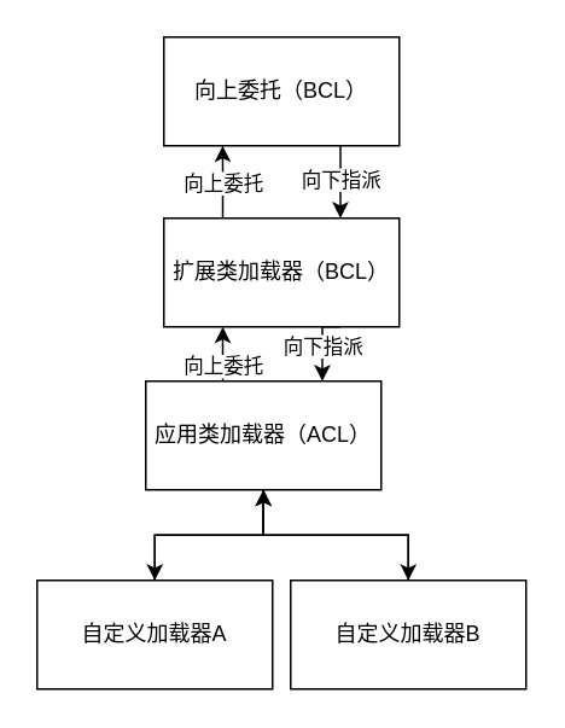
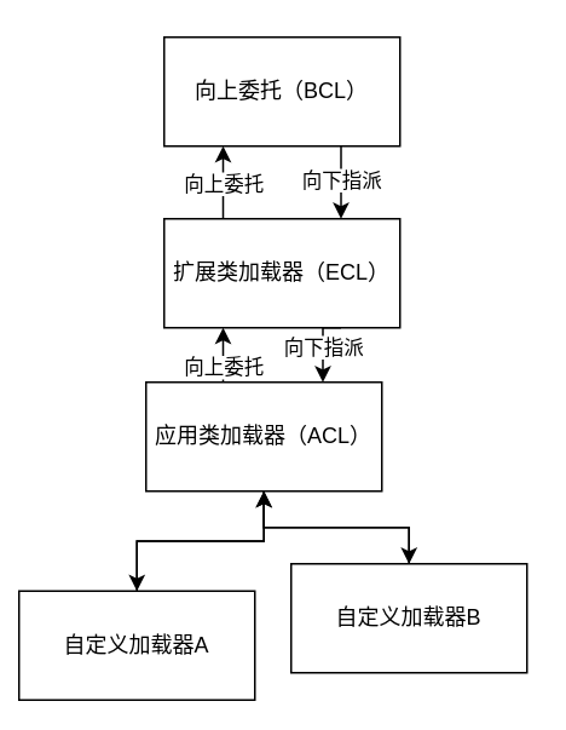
  <mxCell id="0" />
  <mxCell id="1" parent="0" />
  <mxCell id="2" style="edgeStyle=orthogonalEdgeStyle;rounded=0;orthogonalLoop=1;jettySize=auto;html=1;exitX=0.75;exitY=1;exitDx=0;exitDy=0;entryX=0.75;entryY=0;entryDx=0;entryDy=0;" edge="1" parent="1" source="4" target="9"><mxGeometry relative="1" as="geometry" /></mxCell>
  <mxCell id="3" value="向下指派" style="edgeLabel;html=1;align=center;verticalAlign=middle;resizable=0;points=[];" vertex="1" connectable="0" parent="2"><mxGeometry x="-0.1" relative="1" as="geometry"><mxPoint as="offset" /></mxGeometry></mxCell>
  <mxCell id="4" value="向上委托（BCL）" style="rounded=0;whiteSpace=wrap;html=1;" vertex="1" parent="1"><mxGeometry x="90" y="20" width="130" height="60" as="geometry" /></mxCell>
  <mxCell id="5" style="edgeStyle=orthogonalEdgeStyle;rounded=0;orthogonalLoop=1;jettySize=auto;html=1;exitX=0.25;exitY=0;exitDx=0;exitDy=0;entryX=0.25;entryY=1;entryDx=0;entryDy=0;" edge="1" parent="1" source="9" target="4"><mxGeometry relative="1" as="geometry" /></mxCell>
  <mxCell id="6" value="向上委托" style="edgeLabel;html=1;align=center;verticalAlign=middle;resizable=0;points=[];" vertex="1" connectable="0" parent="5"><mxGeometry y="1" relative="1" as="geometry"><mxPoint x="1" as="offset" /></mxGeometry></mxCell>
  <mxCell id="7" style="edgeStyle=orthogonalEdgeStyle;rounded=0;orthogonalLoop=1;jettySize=auto;html=1;exitX=0.75;exitY=1;exitDx=0;exitDy=0;entryX=0.75;entryY=0;entryDx=0;entryDy=0;" edge="1" parent="1" source="9" target="14"><mxGeometry relative="1" as="geometry" /></mxCell>
  <mxCell id="8" value="向下指派" style="edgeLabel;html=1;align=center;verticalAlign=middle;resizable=0;points=[];" vertex="1" connectable="0" parent="7"><mxGeometry x="-0.007" relative="1" as="geometry"><mxPoint as="offset" /></mxGeometry></mxCell>
- <mxCell id="9" value="扩展类加载器（BCL）" style="rounded=0;whiteSpace=wrap;html=1;" vertex="1" parent="1"><mxGeometry x="90" y="120" width="130" height="60" as="geometry" /></mxCell>
+ <mxCell id="9" value="扩展类加载器（ECL）" style="rounded=0;whiteSpace=wrap;html=1;" vertex="1" parent="1"><mxGeometry x="90" y="120" width="130" height="60" as="geometry" /></mxCell>
  <mxCell id="10" style="edgeStyle=orthogonalEdgeStyle;rounded=0;orthogonalLoop=1;jettySize=auto;html=1;exitX=0.25;exitY=0;exitDx=0;exitDy=0;entryX=0.25;entryY=1;entryDx=0;entryDy=0;" edge="1" parent="1" source="14" target="9"><mxGeometry relative="1" as="geometry" /></mxCell>
  <mxCell id="11" value="向上委托" style="edgeLabel;html=1;align=center;verticalAlign=middle;resizable=0;points=[];" vertex="1" connectable="0" parent="10"><mxGeometry x="-0.05" y="1" relative="1" as="geometry"><mxPoint x="1" as="offset" /></mxGeometry></mxCell>
  <mxCell id="12" style="edgeStyle=orthogonalEdgeStyle;rounded=0;orthogonalLoop=1;jettySize=auto;html=1;exitX=0.5;exitY=1;exitDx=0;exitDy=0;entryX=0.5;entryY=0;entryDx=0;entryDy=0;" edge="1" parent="1" source="14" target="16"><mxGeometry relative="1" as="geometry" /></mxCell>
  <mxCell id="13" style="edgeStyle=orthogonalEdgeStyle;rounded=0;orthogonalLoop=1;jettySize=auto;html=1;exitX=0.5;exitY=1;exitDx=0;exitDy=0;entryX=0.5;entryY=0;entryDx=0;entryDy=0;" edge="1" parent="1" source="14" target="18"><mxGeometry relative="1" as="geometry" /></mxCell>
  <mxCell id="14" value="应用类加载器（ACL）" style="rounded=0;whiteSpace=wrap;html=1;" vertex="1" parent="1"><mxGeometry x="80" y="210" width="130" height="60" as="geometry" /></mxCell>
  <mxCell id="15" style="edgeStyle=orthogonalEdgeStyle;rounded=0;orthogonalLoop=1;jettySize=auto;html=1;entryX=0.5;entryY=1;entryDx=0;entryDy=0;" edge="1" parent="1" source="16" target="14"><mxGeometry relative="1" as="geometry" /></mxCell>
- <mxCell id="16" value="自定义加载器A" style="rounded=0;whiteSpace=wrap;html=1;" vertex="1" parent="1"><mxGeometry x="20" y="320" width="130" height="60" as="geometry" /></mxCell>
+ <mxCell id="16" value="自定义加载器A" style="rounded=0;whiteSpace=wrap;html=1;" vertex="1" parent="1"><mxGeometry x="10" y="325" width="130" height="60" as="geometry" /></mxCell>
  <mxCell id="17" style="edgeStyle=orthogonalEdgeStyle;rounded=0;orthogonalLoop=1;jettySize=auto;html=1;entryX=0.5;entryY=1;entryDx=0;entryDy=0;" edge="1" parent="1" source="18" target="14"><mxGeometry relative="1" as="geometry" /></mxCell>
- <mxCell id="18" value="自定义加载器B" style="rounded=0;whiteSpace=wrap;html=1;" vertex="1" parent="1"><mxGeometry x="160" y="320" width="130" height="60" as="geometry" /></mxCell>
+ <mxCell id="18" value="自定义加载器B" style="rounded=0;whiteSpace=wrap;html=1;" vertex="1" parent="1"><mxGeometry x="160" y="310" width="130" height="60" as="geometry" /></mxCell>
